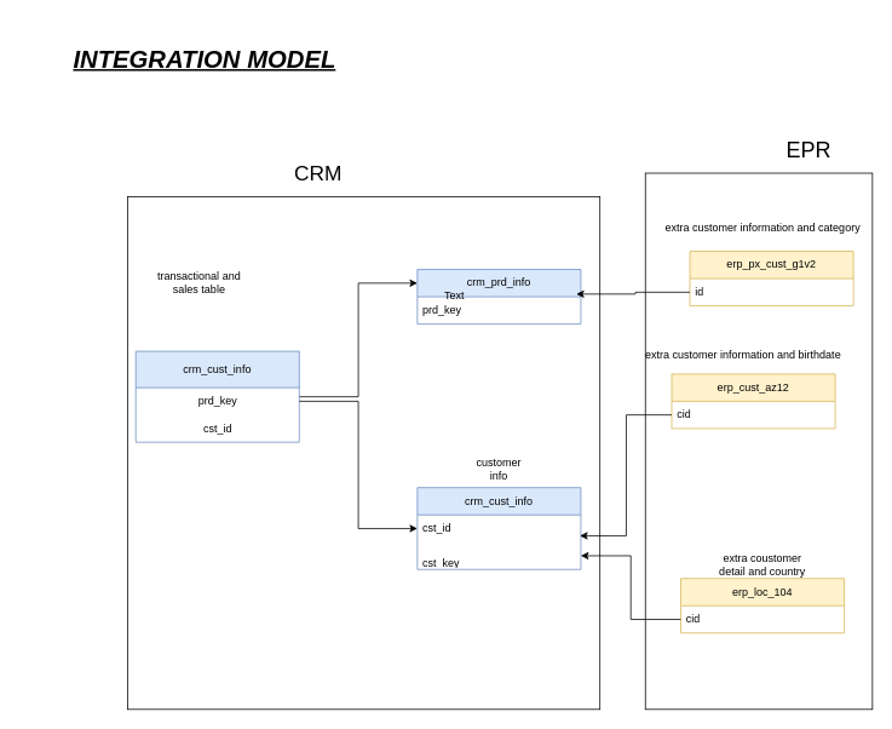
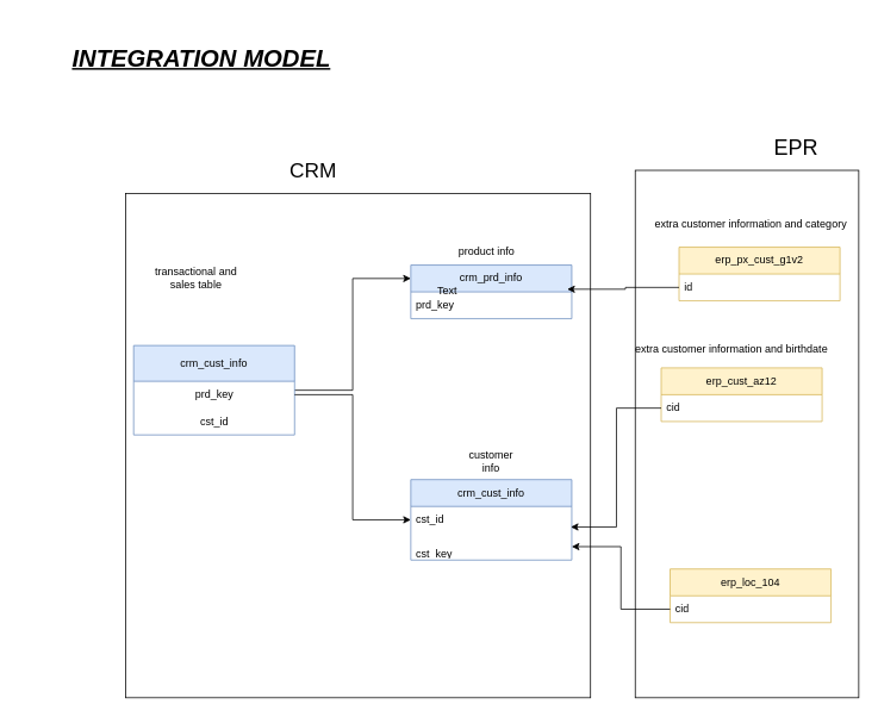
  <mxCell id="0" />
  <mxCell id="1" parent="0" />
  <mxCell id="2" value="crm_cust_info" style="swimlane;fontStyle=0;childLayout=stackLayout;horizontal=1;startSize=30;horizontalStack=0;resizeParent=1;resizeParentMax=0;resizeLast=0;collapsible=1;marginBottom=0;whiteSpace=wrap;html=1;fillColor=#dae8fc;strokeColor=#6c8ebf;" vertex="1" parent="1"><mxGeometry x="459" y="536" width="180" height="90" as="geometry" /></mxCell>
  <mxCell id="3" value="cst_id" style="text;strokeColor=none;fillColor=none;align=left;verticalAlign=middle;spacingLeft=4;spacingRight=4;overflow=hidden;points=[[0,0.5],[1,0.5]];portConstraint=eastwest;rotatable=0;whiteSpace=wrap;html=1;" vertex="1" parent="2"><mxGeometry y="30" width="180" height="30" as="geometry" /></mxCell>
  <mxCell id="4" value="&lt;div&gt;&lt;br&gt;&lt;/div&gt;cst_key&lt;div&gt;&lt;br&gt;&lt;/div&gt;" style="text;strokeColor=none;fillColor=none;align=left;verticalAlign=middle;spacingLeft=4;spacingRight=4;overflow=hidden;points=[[0,0.5],[1,0.5]];portConstraint=eastwest;rotatable=0;whiteSpace=wrap;html=1;" vertex="1" parent="2"><mxGeometry y="60" width="180" height="30" as="geometry" /></mxCell>
  <mxCell id="5" value="customer info" style="text;html=1;align=center;verticalAlign=middle;whiteSpace=wrap;rounded=0;" vertex="1" parent="1"><mxGeometry x="519" y="496" width="60" height="40" as="geometry" /></mxCell>
  <mxCell id="6" value="crm_prd_info" style="swimlane;fontStyle=0;childLayout=stackLayout;horizontal=1;startSize=30;horizontalStack=0;resizeParent=1;resizeParentMax=0;resizeLast=0;collapsible=1;marginBottom=0;whiteSpace=wrap;html=1;fillColor=#dae8fc;strokeColor=#6c8ebf;" vertex="1" parent="1"><mxGeometry x="459" y="296" width="180" height="60" as="geometry" /></mxCell>
  <mxCell id="7" value="prd_key" style="text;strokeColor=none;fillColor=none;align=left;verticalAlign=middle;spacingLeft=4;spacingRight=4;overflow=hidden;points=[[0,0.5],[1,0.5]];portConstraint=eastwest;rotatable=0;whiteSpace=wrap;html=1;" vertex="1" parent="6"><mxGeometry y="30" width="180" height="30" as="geometry" /></mxCell>
+ <mxCell id="8" value="product info" style="text;html=1;align=center;verticalAlign=middle;whiteSpace=wrap;rounded=0;" vertex="1" parent="1"><mxGeometry x="494" y="266" width="100" height="30" as="geometry" /></mxCell>
  <mxCell id="9" value="transactional and sales table" style="text;html=1;align=center;verticalAlign=middle;whiteSpace=wrap;rounded=0;" vertex="1" parent="1"><mxGeometry x="159" y="296" width="120" height="30" as="geometry" /></mxCell>
  <mxCell id="10" style="edgeStyle=orthogonalEdgeStyle;rounded=0;orthogonalLoop=1;jettySize=auto;html=1;entryX=0;entryY=0.25;entryDx=0;entryDy=0;" edge="1" parent="1" source="11" target="6"><mxGeometry relative="1" as="geometry" /></mxCell>
  <mxCell id="11" value="crm_cust_info" style="swimlane;fontStyle=0;childLayout=stackLayout;horizontal=1;startSize=40;horizontalStack=0;resizeParent=1;resizeParentMax=0;resizeLast=0;collapsible=1;marginBottom=0;whiteSpace=wrap;html=1;fillColor=#dae8fc;strokeColor=#6c8ebf;" vertex="1" parent="1"><mxGeometry x="149" y="386" width="180" height="100" as="geometry" /></mxCell>
  <mxCell id="12" value="prd_key" style="text;html=1;align=center;verticalAlign=middle;resizable=0;points=[];autosize=1;strokeColor=none;fillColor=none;" vertex="1" parent="11"><mxGeometry y="40" width="180" height="30" as="geometry" /></mxCell>
  <mxCell id="13" value="cst_id" style="text;html=1;align=center;verticalAlign=middle;resizable=0;points=[];autosize=1;strokeColor=none;fillColor=none;" vertex="1" parent="11"><mxGeometry y="70" width="180" height="30" as="geometry" /></mxCell>
  <mxCell id="14" style="edgeStyle=orthogonalEdgeStyle;rounded=0;orthogonalLoop=1;jettySize=auto;html=1;entryX=0;entryY=0.5;entryDx=0;entryDy=0;" edge="1" parent="1" source="12" target="2"><mxGeometry relative="1" as="geometry" /></mxCell>
  <mxCell id="15" value="erp_cust_az12" style="swimlane;fontStyle=0;childLayout=stackLayout;horizontal=1;startSize=30;horizontalStack=0;resizeParent=1;resizeParentMax=0;resizeLast=0;collapsible=1;marginBottom=0;whiteSpace=wrap;html=1;fillColor=#fff2cc;strokeColor=#d6b656;" vertex="1" parent="1"><mxGeometry x="739" y="411" width="180" height="60" as="geometry" /></mxCell>
  <mxCell id="16" value="cid" style="text;strokeColor=none;fillColor=none;align=left;verticalAlign=middle;spacingLeft=4;spacingRight=4;overflow=hidden;points=[[0,0.5],[1,0.5]];portConstraint=eastwest;rotatable=0;whiteSpace=wrap;html=1;" vertex="1" parent="15"><mxGeometry y="30" width="180" height="30" as="geometry" /></mxCell>
  <mxCell id="17" value="extra customer information and birthdate&lt;span style=&quot;background-color: transparent; color: light-dark(rgb(0, 0, 0), rgb(255, 255, 255));&quot;&gt;&amp;nbsp;&lt;/span&gt;" style="text;html=1;align=center;verticalAlign=middle;resizable=0;points=[];autosize=1;strokeColor=none;fillColor=none;" vertex="1" parent="1"><mxGeometry x="699" y="376" width="240" height="30" as="geometry" /></mxCell>
  <mxCell id="18" style="edgeStyle=orthogonalEdgeStyle;rounded=0;orthogonalLoop=1;jettySize=auto;html=1;entryX=0.994;entryY=0.767;entryDx=0;entryDy=0;entryPerimeter=0;" edge="1" parent="1" source="16" target="3"><mxGeometry relative="1" as="geometry" /></mxCell>
  <mxCell id="19" value="erp_px_cust_g1v2" style="swimlane;fontStyle=0;childLayout=stackLayout;horizontal=1;startSize=30;horizontalStack=0;resizeParent=1;resizeParentMax=0;resizeLast=0;collapsible=1;marginBottom=0;whiteSpace=wrap;html=1;fillColor=#fff2cc;strokeColor=#d6b656;" vertex="1" parent="1"><mxGeometry x="759" y="276" width="180" height="60" as="geometry" /></mxCell>
  <mxCell id="20" value="id" style="text;strokeColor=none;fillColor=none;align=left;verticalAlign=middle;spacingLeft=4;spacingRight=4;overflow=hidden;points=[[0,0.5],[1,0.5]];portConstraint=eastwest;rotatable=0;whiteSpace=wrap;html=1;" vertex="1" parent="19"><mxGeometry y="30" width="180" height="30" as="geometry" /></mxCell>
  <mxCell id="21" value="extra customer information and category" style="text;html=1;align=center;verticalAlign=middle;resizable=0;points=[];autosize=1;strokeColor=none;fillColor=none;" vertex="1" parent="1"><mxGeometry x="719" y="236" width="240" height="30" as="geometry" /></mxCell>
  <mxCell id="22" style="edgeStyle=orthogonalEdgeStyle;rounded=0;orthogonalLoop=1;jettySize=auto;html=1;entryX=0.972;entryY=-0.1;entryDx=0;entryDy=0;entryPerimeter=0;" edge="1" parent="1" source="20" target="7"><mxGeometry relative="1" as="geometry" /></mxCell>
  <mxCell id="23" value="erp_loc_104" style="swimlane;fontStyle=0;childLayout=stackLayout;horizontal=1;startSize=30;horizontalStack=0;resizeParent=1;resizeParentMax=0;resizeLast=0;collapsible=1;marginBottom=0;whiteSpace=wrap;html=1;fillColor=#fff2cc;strokeColor=#d6b656;" vertex="1" parent="1"><mxGeometry x="749" y="636" width="180" height="60" as="geometry" /></mxCell>
  <mxCell id="24" value="cid" style="text;strokeColor=none;fillColor=none;align=left;verticalAlign=middle;spacingLeft=4;spacingRight=4;overflow=hidden;points=[[0,0.5],[1,0.5]];portConstraint=eastwest;rotatable=0;whiteSpace=wrap;html=1;" vertex="1" parent="23"><mxGeometry y="30" width="180" height="30" as="geometry" /></mxCell>
- <mxCell id="25" value="extra coustomer detail and country" style="text;html=1;align=center;verticalAlign=middle;whiteSpace=wrap;rounded=0;" vertex="1" parent="1"><mxGeometry x="789" y="606" width="100" height="30" as="geometry" /></mxCell>
  <mxCell id="26" style="edgeStyle=orthogonalEdgeStyle;rounded=0;orthogonalLoop=1;jettySize=auto;html=1;" edge="1" parent="1" source="24" target="4"><mxGeometry relative="1" as="geometry" /></mxCell>
  <mxCell id="27" value="" style="rounded=0;whiteSpace=wrap;html=1;fillColor=none;" vertex="1" parent="1"><mxGeometry x="140" y="216" width="520" height="564" as="geometry" /></mxCell>
  <mxCell id="28" value="Text" style="text;html=1;align=center;verticalAlign=middle;whiteSpace=wrap;rounded=0;" vertex="1" parent="1"><mxGeometry x="470" y="310" width="60" height="30" as="geometry" /></mxCell>
  <mxCell id="29" value="&lt;font style=&quot;font-size: 23px;&quot;&gt;CRM&lt;/font&gt;" style="text;html=1;align=center;verticalAlign=middle;whiteSpace=wrap;rounded=0;" vertex="1" parent="1"><mxGeometry x="260" y="140" width="180" height="100" as="geometry" /></mxCell>
  <mxCell id="30" value="" style="rounded=0;whiteSpace=wrap;html=1;fillColor=none;" vertex="1" parent="1"><mxGeometry x="710" y="190" width="250" height="590" as="geometry" /></mxCell>
  <mxCell id="31" value="&lt;font style=&quot;font-size: 24px;&quot;&gt;EPR&lt;/font&gt;" style="text;html=1;align=center;verticalAlign=middle;whiteSpace=wrap;rounded=0;" vertex="1" parent="1"><mxGeometry x="860" y="150" width="60" height="30" as="geometry" /></mxCell>
  <mxCell id="32" value="&lt;h1&gt;&lt;font style=&quot;font-size: 27px;&quot;&gt;&lt;b&gt;&lt;i&gt;&lt;u&gt;INTEGRATION MODEL&lt;/u&gt;&lt;/i&gt;&lt;/b&gt;&lt;/font&gt;&lt;/h1&gt;" style="text;html=1;align=center;verticalAlign=middle;whiteSpace=wrap;rounded=0;" vertex="1" parent="1"><mxGeometry x="20" y="20" width="410" height="90" as="geometry" /></mxCell>
